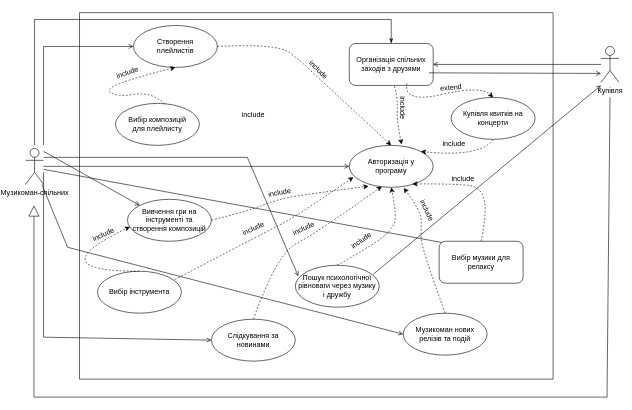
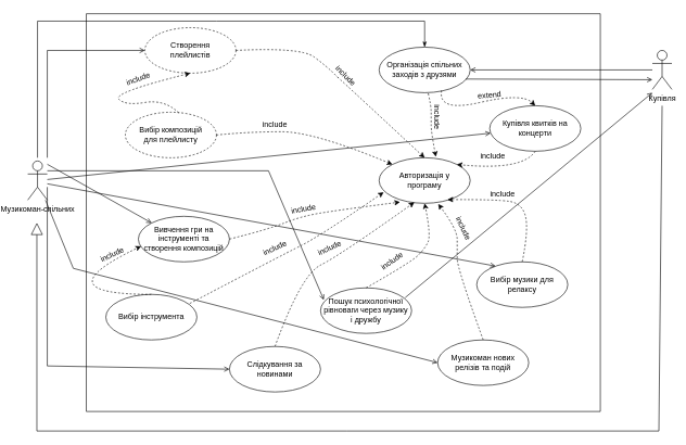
  <mxCell id="0" />
  <mxCell id="1" parent="0" />
  <mxCell id="2" value="" style="endArrow=open;shadow=0;strokeWidth=1;rounded=0;endFill=1;elbow=vertical;entryX=0.207;entryY=0.093;entryDx=0;entryDy=0;entryPerimeter=0;" edge="1" parent="1" target="17"><mxGeometry x="0.5" y="41" relative="1" as="geometry"><mxPoint x="50" y="282" as="sourcePoint" /><mxPoint x="600" y="317" as="targetPoint" /><mxPoint x="-40" y="32" as="offset" /></mxGeometry></mxCell>
  <mxCell id="3" value="" style="endArrow=open;shadow=0;strokeWidth=1;rounded=0;endFill=1;elbow=vertical;entryX=0.036;entryY=0.264;entryDx=0;entryDy=0;entryPerimeter=0;" edge="1" parent="1" target="16"><mxGeometry x="0.5" y="41" relative="1" as="geometry"><mxPoint x="50" y="262" as="sourcePoint" /><mxPoint x="580" y="297" as="targetPoint" /><mxPoint x="-40" y="32" as="offset" /><Array as="points"><mxPoint x="390" y="262" /></Array></mxGeometry></mxCell>
- <mxCell id="4" value="" style="endArrow=open;shadow=0;strokeWidth=1;rounded=0;endFill=1;elbow=vertical;entryX=0;entryY=0.5;entryDx=0;entryDy=0;" parent="1" source="11" target="9" edge="1"><mxGeometry x="0.5" y="41" relative="1" as="geometry"><mxPoint x="170" y="212" as="sourcePoint" /><mxPoint x="170" y="282" as="targetPoint" /><mxPoint x="-40" y="32" as="offset" /></mxGeometry></mxCell>
+ <mxCell id="4" value="" style="endArrow=open;shadow=0;strokeWidth=1;rounded=0;endFill=1;elbow=vertical;" parent="1" source="11" target="14" edge="1"><mxGeometry x="0.5" y="41" relative="1" as="geometry"><mxPoint x="170" y="212" as="sourcePoint" /><mxPoint x="170" y="282" as="targetPoint" /><mxPoint x="-40" y="32" as="offset" /></mxGeometry></mxCell>
  <mxCell id="5" value="" style="endArrow=open;shadow=0;strokeWidth=1;rounded=0;endFill=1;elbow=vertical;entryX=0;entryY=0.5;entryDx=0;entryDy=0;" edge="1" parent="1" source="11" target="10"><mxGeometry x="0.5" y="41" relative="1" as="geometry"><mxPoint x="80" y="307" as="sourcePoint" /><mxPoint x="590" y="307" as="targetPoint" /><mxPoint x="-40" y="32" as="offset" /><Array as="points"><mxPoint x="90" y="412" /></Array></mxGeometry></mxCell>
  <mxCell id="6" value="" style="endArrow=open;shadow=0;strokeWidth=1;rounded=0;endFill=1;elbow=vertical;exitX=0.929;exitY=0.214;exitDx=0;exitDy=0;exitPerimeter=0;" edge="1" parent="1" source="16"><mxGeometry x="0.5" y="41" relative="1" as="geometry"><mxPoint x="60" y="287" as="sourcePoint" /><mxPoint x="980" y="142" as="targetPoint" /><mxPoint x="-40" y="32" as="offset" /></mxGeometry></mxCell>
  <mxCell id="7" value="" style="endArrow=none;shadow=0;strokeWidth=1;rounded=0;endFill=0;elbow=vertical;startArrow=classicThin;startFill=1;" edge="1" parent="1" source="13"><mxGeometry x="0.5" y="41" relative="1" as="geometry"><mxPoint x="560" y="122" as="sourcePoint" /><mxPoint x="35" y="242" as="targetPoint" /><mxPoint x="-40" y="32" as="offset" /><Array as="points"><mxPoint x="630" y="32" /><mxPoint x="310" y="32" /><mxPoint x="35" y="32" /></Array></mxGeometry></mxCell>
  <mxCell id="8" value="Купівля" style="shape=umlActor;verticalLabelPosition=bottom;verticalAlign=top;html=1;" parent="1" vertex="1"><mxGeometry x="980" y="77" width="30" height="60" as="geometry" /></mxCell>
  <mxCell id="9" value="Авторизація у&lt;br&gt;програму" style="ellipse;whiteSpace=wrap;html=1;" parent="1" vertex="1"><mxGeometry x="560" y="242" width="140" height="70" as="geometry" /></mxCell>
  <mxCell id="10" value="Музикоман нових релізів та подій" style="ellipse;whiteSpace=wrap;html=1;" parent="1" vertex="1"><mxGeometry x="650" y="522" width="140" height="70" as="geometry" /></mxCell>
  <mxCell id="11" value="Музикоман-спільних" style="shape=umlActor;verticalLabelPosition=bottom;verticalAlign=top;html=1;" parent="1" vertex="1"><mxGeometry x="20" y="247" width="30" height="60" as="geometry" /></mxCell>
- <mxCell id="12" value="Створення&lt;br&gt;плейлистів" style="ellipse;whiteSpace=wrap;html=1;" parent="1" vertex="1"><mxGeometry x="200" y="42" width="140" height="70" as="geometry" /></mxCell>
- <mxCell id="13" value="Організація спільних заходів з друзями" style="whiteSpace=wrap;html=1;rounded=1;" parent="1" vertex="1"><mxGeometry x="560" y="72" width="140" height="70" as="geometry" /></mxCell>
+ <mxCell id="12" value="Створення&lt;br&gt;плейлистів" style="ellipse;whiteSpace=wrap;html=1;dashed=1;" parent="1" vertex="1"><mxGeometry x="200" y="42" width="140" height="70" as="geometry" /></mxCell>
+ <mxCell id="13" value="Організація спільних заходів з друзями" style="ellipse;whiteSpace=wrap;html=1;" parent="1" vertex="1"><mxGeometry x="560" y="72" width="140" height="70" as="geometry" /></mxCell>
  <mxCell id="14" value="Купівля квитків на концерти" style="ellipse;whiteSpace=wrap;html=1;" parent="1" vertex="1"><mxGeometry x="730" y="162" width="140" height="70" as="geometry" /></mxCell>
  <mxCell id="15" value="Слідкування за новинами" style="ellipse;whiteSpace=wrap;html=1;" parent="1" vertex="1"><mxGeometry x="330" y="532" width="140" height="70" as="geometry" /></mxCell>
  <mxCell id="16" value="Пошук психологічної рівноваги через музику&lt;br&gt;і дружбу" style="ellipse;whiteSpace=wrap;html=1;" parent="1" vertex="1"><mxGeometry x="470" y="442" width="140" height="70" as="geometry" /></mxCell>
- <mxCell id="17" value="Вибір музики для релаксу" style="whiteSpace=wrap;html=1;rounded=1;" parent="1" vertex="1"><mxGeometry x="710" y="402" width="140" height="70" as="geometry" /></mxCell>
+ <mxCell id="17" value="Вибір музики для релаксу" style="ellipse;whiteSpace=wrap;html=1;" parent="1" vertex="1"><mxGeometry x="710" y="402" width="140" height="70" as="geometry" /></mxCell>
  <mxCell id="18" value="Вивчення гри на інструменті та&lt;br&gt;створення композицій" style="ellipse;whiteSpace=wrap;html=1;" parent="1" vertex="1"><mxGeometry x="190" y="332" width="140" height="70" as="geometry" /></mxCell>
  <mxCell id="19" value="" style="endArrow=open;shadow=0;strokeWidth=1;rounded=0;endFill=1;elbow=vertical;entryX=1;entryY=0.5;entryDx=0;entryDy=0;" parent="1" source="8" target="13" edge="1"><mxGeometry x="0.5" y="41" relative="1" as="geometry"><mxPoint x="350" y="192" as="sourcePoint" /><mxPoint x="860" y="192" as="targetPoint" /><mxPoint x="-40" y="32" as="offset" /></mxGeometry></mxCell>
  <mxCell id="20" value="" style="endArrow=block;endSize=16;endFill=0;html=1;rounded=0;" parent="1" edge="1"><mxGeometry width="160" relative="1" as="geometry"><mxPoint x="995" y="162" as="sourcePoint" /><mxPoint x="34" y="342" as="targetPoint" /><Array as="points"><mxPoint x="990" y="662" /><mxPoint x="510" y="662" /><mxPoint x="34" y="662" /></Array></mxGeometry></mxCell>
- <mxCell id="21" value="Вибір композицій&lt;br&gt;для плейлисту" style="ellipse;whiteSpace=wrap;html=1;" parent="1" vertex="1"><mxGeometry x="170" y="172" width="140" height="70" as="geometry" /></mxCell>
+ <mxCell id="21" value="Вибір композицій&lt;br&gt;для плейлисту" style="ellipse;whiteSpace=wrap;html=1;dashed=1;" parent="1" vertex="1"><mxGeometry x="170" y="172" width="140" height="70" as="geometry" /></mxCell>
  <mxCell id="22" value="Вибір інструмента" style="ellipse;whiteSpace=wrap;html=1;" parent="1" vertex="1"><mxGeometry x="140" y="452" width="140" height="70" as="geometry" /></mxCell>
  <mxCell id="23" value="" style="curved=1;endArrow=classic;html=1;rounded=0;entryX=0.5;entryY=0;entryDx=0;entryDy=0;exitX=1;exitY=0.5;exitDx=0;exitDy=0;dashed=1;" parent="1" source="12" target="9" edge="1"><mxGeometry width="50" height="50" relative="1" as="geometry"><mxPoint x="480" y="312" as="sourcePoint" /><mxPoint x="530" y="262" as="targetPoint" /><Array as="points"><mxPoint x="440" y="72" /><mxPoint x="480" y="102" /><mxPoint x="500" y="122" /><mxPoint x="490" y="112" /></Array></mxGeometry></mxCell>
  <mxCell id="24" value="include" style="text;html=1;strokeColor=none;fillColor=none;align=center;verticalAlign=middle;whiteSpace=wrap;rounded=0;rotation=45;" parent="1" vertex="1"><mxGeometry x="488.71" y="107.32" width="40" height="17.2" as="geometry" /></mxCell>
  <mxCell id="25" value="" style="curved=1;endArrow=classic;html=1;rounded=0;entryX=0.623;entryY=-0.021;entryDx=0;entryDy=0;exitX=0.539;exitY=1.014;exitDx=0;exitDy=0;dashed=1;exitPerimeter=0;entryPerimeter=0;" parent="1" source="13" target="9" edge="1"><mxGeometry width="50" height="50" relative="1" as="geometry"><mxPoint x="330" y="247" as="sourcePoint" /><mxPoint x="620" y="412" as="targetPoint" /><Array as="points"><mxPoint x="640" y="162" /><mxPoint x="640" y="182" /><mxPoint x="640" y="202" /></Array></mxGeometry></mxCell>
  <mxCell id="26" value="include" style="text;html=1;strokeColor=none;fillColor=none;align=center;verticalAlign=middle;whiteSpace=wrap;rounded=0;rotation=90;" parent="1" vertex="1"><mxGeometry x="635" y="172" width="30" height="15" as="geometry" /></mxCell>
  <mxCell id="27" value="" style="curved=1;endArrow=classic;html=1;rounded=0;entryX=0.5;entryY=1;entryDx=0;entryDy=0;exitX=0.587;exitY=0.014;exitDx=0;exitDy=0;dashed=1;exitPerimeter=0;" parent="1" source="21" target="12" edge="1"><mxGeometry width="50" height="50" relative="1" as="geometry"><mxPoint x="255" y="97" as="sourcePoint" /><mxPoint x="545" y="262" as="targetPoint" /><Array as="points"><mxPoint x="230" y="152" /><mxPoint x="170" y="162" /><mxPoint x="150" y="142" /></Array></mxGeometry></mxCell>
  <mxCell id="28" value="include" style="text;html=1;strokeColor=none;fillColor=none;align=center;verticalAlign=middle;whiteSpace=wrap;rounded=0;rotation=-20;" parent="1" vertex="1"><mxGeometry x="170" y="112" width="40" height="17.2" as="geometry" /></mxCell>
  <mxCell id="29" value="" style="curved=1;endArrow=classic;html=1;rounded=0;entryX=0.23;entryY=0.973;entryDx=0;entryDy=0;exitX=1;exitY=0.5;exitDx=0;exitDy=0;dashed=1;entryPerimeter=0;" parent="1" source="18" target="9" edge="1"><mxGeometry width="50" height="50" relative="1" as="geometry"><mxPoint x="250" y="237" as="sourcePoint" /><mxPoint x="540" y="402" as="targetPoint" /><Array as="points"><mxPoint x="390" y="352" /><mxPoint x="440" y="332" /><mxPoint x="500" y="322" /></Array></mxGeometry></mxCell>
  <mxCell id="30" value="include" style="text;html=1;strokeColor=none;fillColor=none;align=center;verticalAlign=middle;whiteSpace=wrap;rounded=0;rotation=-10;" parent="1" vertex="1"><mxGeometry x="424" y="312" width="40" height="17.2" as="geometry" /></mxCell>
  <mxCell id="31" value="" style="curved=1;endArrow=classic;html=1;rounded=0;entryX=0.5;entryY=1;entryDx=0;entryDy=0;exitX=0.5;exitY=0;exitDx=0;exitDy=0;dashed=1;" parent="1" source="16" target="9" edge="1"><mxGeometry width="50" height="50" relative="1" as="geometry"><mxPoint x="364" y="439" as="sourcePoint" /><mxPoint x="626" y="382" as="targetPoint" /><Array as="points"><mxPoint x="610" y="402" /><mxPoint x="630" y="382" /><mxPoint x="640" y="362" /></Array></mxGeometry></mxCell>
  <mxCell id="32" value="" style="curved=1;endArrow=classic;html=1;rounded=0;entryX=0.03;entryY=0.657;entryDx=0;entryDy=0;exitX=0.5;exitY=0;exitDx=0;exitDy=0;dashed=1;entryPerimeter=0;" parent="1" source="22" target="18" edge="1"><mxGeometry width="50" height="50" relative="1" as="geometry"><mxPoint x="280" y="486" as="sourcePoint" /><mxPoint x="542" y="429" as="targetPoint" /><Array as="points"><mxPoint x="40" y="452" /></Array></mxGeometry></mxCell>
  <mxCell id="33" value="include" style="text;html=1;strokeColor=none;fillColor=none;align=center;verticalAlign=middle;whiteSpace=wrap;rounded=0;rotation=-25;" parent="1" vertex="1"><mxGeometry x="130" y="382" width="40" height="17.2" as="geometry" /></mxCell>
  <mxCell id="34" value="" style="curved=1;endArrow=classic;html=1;rounded=0;entryX=0.751;entryY=0.919;entryDx=0;entryDy=0;exitX=0.5;exitY=0;exitDx=0;exitDy=0;dashed=1;entryPerimeter=0;" parent="1" source="17" target="9" edge="1"><mxGeometry width="50" height="50" relative="1" as="geometry"><mxPoint x="610" y="452" as="sourcePoint" /><mxPoint x="700" y="322" as="targetPoint" /><Array as="points"><mxPoint x="790" y="352" /><mxPoint x="780" y="312" /><mxPoint x="740" y="306" /></Array></mxGeometry></mxCell>
  <mxCell id="35" value="include" style="text;html=1;strokeColor=none;fillColor=none;align=center;verticalAlign=middle;whiteSpace=wrap;rounded=0;rotation=0;" parent="1" vertex="1"><mxGeometry x="730" y="289.8" width="40" height="17.2" as="geometry" /></mxCell>
  <mxCell id="36" value="" style="curved=1;endArrow=classic;html=1;rounded=0;entryX=0.649;entryY=1.014;entryDx=0;entryDy=0;exitX=0.5;exitY=0;exitDx=0;exitDy=0;dashed=1;entryPerimeter=0;" parent="1" source="10" target="9" edge="1"><mxGeometry width="50" height="50" relative="1" as="geometry"><mxPoint x="790" y="412" as="sourcePoint" /><mxPoint x="675" y="316" as="targetPoint" /><Array as="points"><mxPoint x="680" y="412" /><mxPoint x="680" y="382" /><mxPoint x="680" y="352" /></Array></mxGeometry></mxCell>
  <mxCell id="37" value="include" style="text;html=1;strokeColor=none;fillColor=none;align=center;verticalAlign=middle;whiteSpace=wrap;rounded=0;rotation=65;" parent="1" vertex="1"><mxGeometry x="670" y="342" width="40" height="17.2" as="geometry" /></mxCell>
  <mxCell id="38" value="" style="curved=1;endArrow=classic;html=1;rounded=0;entryX=0.387;entryY=0.979;entryDx=0;entryDy=0;exitX=0.5;exitY=0;exitDx=0;exitDy=0;dashed=1;entryPerimeter=0;" parent="1" source="15" target="9" edge="1"><mxGeometry width="50" height="50" relative="1" as="geometry"><mxPoint x="340" y="377" as="sourcePoint" /><mxPoint x="602" y="320" as="targetPoint" /><Array as="points"><mxPoint x="440" y="422" /><mxPoint x="500" y="392" /></Array></mxGeometry></mxCell>
  <mxCell id="39" value="include" style="text;html=1;strokeColor=none;fillColor=none;align=center;verticalAlign=middle;whiteSpace=wrap;rounded=0;rotation=-25;" parent="1" vertex="1"><mxGeometry x="464" y="372" width="40" height="17.2" as="geometry" /></mxCell>
  <mxCell id="40" value="" style="curved=1;endArrow=classic;html=1;rounded=0;entryX=1;entryY=0;entryDx=0;entryDy=0;exitX=0.5;exitY=1;exitDx=0;exitDy=0;dashed=1;" parent="1" source="14" target="9" edge="1"><mxGeometry width="50" height="50" relative="1" as="geometry"><mxPoint x="698" y="162" as="sourcePoint" /><mxPoint x="710" y="260" as="targetPoint" /><Array as="points"><mxPoint x="780" y="262" /></Array></mxGeometry></mxCell>
  <mxCell id="41" value="include" style="text;html=1;strokeColor=none;fillColor=none;align=center;verticalAlign=middle;whiteSpace=wrap;rounded=0;rotation=0;" parent="1" vertex="1"><mxGeometry x="720" y="232" width="30" height="15" as="geometry" /></mxCell>
+ <mxCell id="42" value="" style="curved=1;endArrow=classic;html=1;rounded=0;entryX=0;entryY=0;entryDx=0;entryDy=0;exitX=1;exitY=0.5;exitDx=0;exitDy=0;dashed=1;" parent="1" source="21" target="9" edge="1"><mxGeometry width="50" height="50" relative="1" as="geometry"><mxPoint x="262" y="183" as="sourcePoint" /><mxPoint x="280" y="122" as="targetPoint" /><Array as="points"><mxPoint x="360" y="202" /><mxPoint x="460" y="202" /></Array></mxGeometry></mxCell>
  <mxCell id="43" value="include" style="text;html=1;strokeColor=none;fillColor=none;align=center;verticalAlign=middle;whiteSpace=wrap;rounded=0;rotation=0;" parent="1" vertex="1"><mxGeometry x="380" y="182" width="40" height="17.2" as="geometry" /></mxCell>
  <mxCell id="44" value="" style="swimlane;startSize=0;" parent="1" vertex="1"><mxGeometry x="110" y="20.6" width="790" height="611.4" as="geometry"><mxRectangle x="100" y="118.6" width="50" height="40" as="alternateBounds" /></mxGeometry></mxCell>
  <mxCell id="45" value="extend" style="text;html=1;strokeColor=none;fillColor=none;align=center;verticalAlign=middle;whiteSpace=wrap;rounded=0;rotation=-5;" parent="44" vertex="1"><mxGeometry x="600" y="116.4" width="40" height="17.2" as="geometry" /></mxCell>
  <mxCell id="46" value="include" style="text;html=1;strokeColor=none;fillColor=none;align=center;verticalAlign=middle;whiteSpace=wrap;rounded=0;rotation=-25;" vertex="1" parent="44"><mxGeometry x="270" y="351.4" width="40" height="17.2" as="geometry" /></mxCell>
  <mxCell id="47" value="include" style="text;html=1;strokeColor=none;fillColor=none;align=center;verticalAlign=middle;whiteSpace=wrap;rounded=0;rotation=-35;" parent="44" vertex="1"><mxGeometry x="450" y="371.4" width="40" height="17.2" as="geometry" /></mxCell>
  <mxCell id="48" value="" style="endArrow=open;shadow=0;strokeWidth=1;rounded=0;endFill=1;elbow=vertical;entryX=0;entryY=0.5;entryDx=0;entryDy=0;" edge="1" parent="44" target="12"><mxGeometry x="0.5" y="41" relative="1" as="geometry"><mxPoint x="-60" y="221.4" as="sourcePoint" /><mxPoint x="450" y="221.4" as="targetPoint" /><mxPoint x="-40" y="32" as="offset" /><Array as="points"><mxPoint x="-60" y="56.4" /></Array></mxGeometry></mxCell>
  <mxCell id="49" value="" style="curved=1;endArrow=classic;html=1;rounded=0;entryX=0.5;entryY=0;entryDx=0;entryDy=0;exitX=0.686;exitY=0.95;exitDx=0;exitDy=0;dashed=1;exitPerimeter=0;" parent="1" source="13" target="14" edge="1"><mxGeometry width="50" height="50" relative="1" as="geometry"><mxPoint x="645" y="153" as="sourcePoint" /><mxPoint x="657" y="251" as="targetPoint" /><Array as="points"><mxPoint x="650" y="172" /><mxPoint x="780" y="142" /></Array></mxGeometry></mxCell>
  <mxCell id="50" value="" style="endArrow=open;shadow=0;strokeWidth=1;rounded=0;endFill=1;elbow=vertical;exitX=0.95;exitY=0.7;exitDx=0;exitDy=0;exitPerimeter=0;" edge="1" parent="1" source="13"><mxGeometry x="0.5" y="41" relative="1" as="geometry"><mxPoint x="990" y="117" as="sourcePoint" /><mxPoint x="980" y="122" as="targetPoint" /><mxPoint x="-40" y="32" as="offset" /></mxGeometry></mxCell>
  <mxCell id="51" value="" style="curved=1;endArrow=classic;html=1;rounded=0;entryX=0.05;entryY=0.757;entryDx=0;entryDy=0;exitX=0.921;exitY=0.2;exitDx=0;exitDy=0;dashed=1;entryPerimeter=0;exitPerimeter=0;" edge="1" parent="1" source="22" target="9"><mxGeometry width="50" height="50" relative="1" as="geometry"><mxPoint x="340" y="377" as="sourcePoint" /><mxPoint x="602" y="320" as="targetPoint" /><Array as="points"><mxPoint x="410" y="392" /><mxPoint x="470" y="362" /></Array></mxGeometry></mxCell>
  <mxCell id="52" value="" style="endArrow=open;shadow=0;strokeWidth=1;rounded=0;endFill=1;elbow=vertical;entryX=0;entryY=0.5;entryDx=0;entryDy=0;" edge="1" parent="1" target="15"><mxGeometry x="0.5" y="41" relative="1" as="geometry"><mxPoint x="50" y="287" as="sourcePoint" /><mxPoint x="570" y="287" as="targetPoint" /><mxPoint x="-40" y="32" as="offset" /><Array as="points"><mxPoint x="50" y="562" /></Array></mxGeometry></mxCell>
  <mxCell id="53" value="" style="endArrow=open;shadow=0;strokeWidth=1;rounded=0;endFill=1;elbow=vertical;entryX=0;entryY=0;entryDx=0;entryDy=0;" edge="1" parent="1" target="18"><mxGeometry x="0.5" y="41" relative="1" as="geometry"><mxPoint x="50" y="252" as="sourcePoint" /><mxPoint x="580" y="297" as="targetPoint" /><mxPoint x="-40" y="32" as="offset" /></mxGeometry></mxCell>
